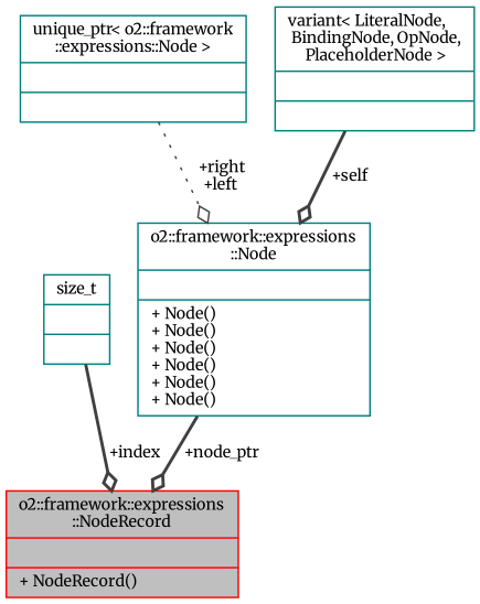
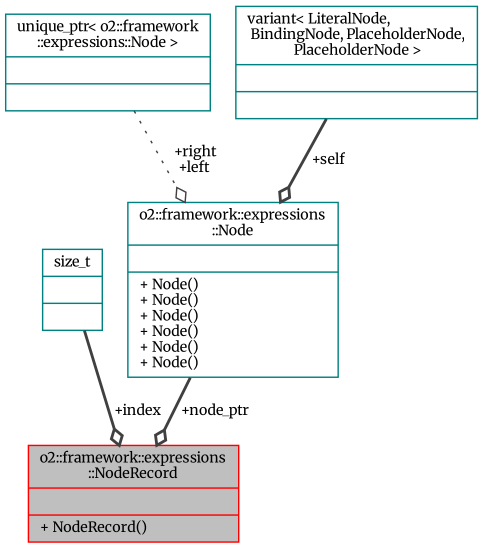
  digraph {
    fontname=Merriweather
    node [color=teal fontname=Merriweather fontsize=10 shape=record]
    edge [arrowhead=odiamond color=grey25 fontname=Merriweather fontsize=10 labelfontname=Helvetica labelfontsize=10 style=bold]
    n1 [color=red fillcolor=grey75 fontcolor=black height=0.2 label="{o2::framework::expressions\l::NodeRecord\n||+ NodeRecord()\l}" style=filled width=0.4]
    n2 [height=0.2 label="{size_t\n||}" width=0.4]
    n3 [height=0.2 label="{o2::framework::expressions\l::Node\n||+ Node()\l+ Node()\l+ Node()\l+ Node()\l+ Node()\l+ Node()\l}" width=0.4]
    n4 [height=0.2 label="{unique_ptr\< o2::framework\l::expressions::Node \>\n||}" width=0.4]
-   n5 [height=0.2 label="{variant\< LiteralNode,\l BindingNode, OpNode,\l PlaceholderNode \>\n||}" width=0.4]
+   n5 [height=0.2 label="{variant\< LiteralNode,\l BindingNode, PlaceholderNode,\l PlaceholderNode \>\n||}" width=0.4]
    n2 -> n1 [label=" +index"]
    n3 -> n1 [label=" +node_ptr"]
    n4 -> n3 [label=" +right\n+left" style=dotted]
    n5 -> n3 [label=" +self"]
  }
